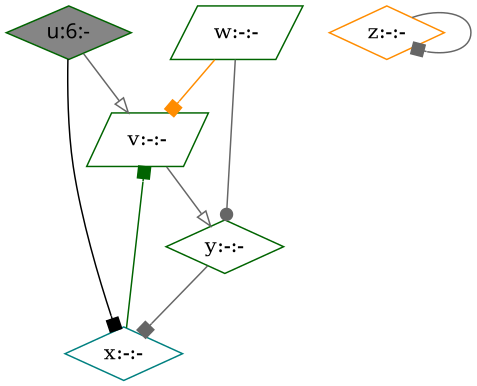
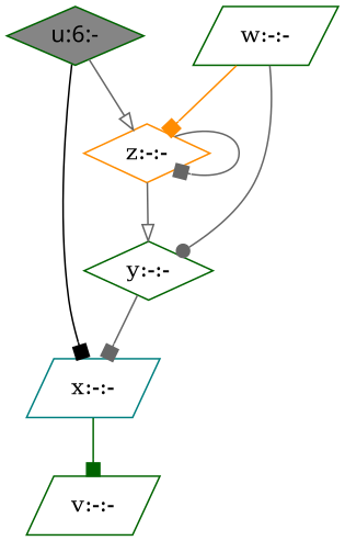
  digraph {
    node [color=darkgreen shape=diamond]
    edge [arrowhead=box color=gray40 penwidth=1]
    n1 [fillcolor=gray52 fontname="time-bold" label="u:6:-" style=filled]
    n2 [label="v:-:-" shape=parallelogram]
-   n3 [color=teal label="x:-:-"]
+   n3 [color=teal label="x:-:-" shape=parallelogram]
    n4 [label="y:-:-"]
    n5 [label="w:-:-" shape=parallelogram]
    n6 [color=darkorange label="z:-:-"]
-   n1 -> n2 [arrowhead=onormal]
+   n1 -> n6 [arrowhead=onormal]
    n1 -> n3 [color=black]
-   n2 -> n4 [arrowhead=onormal]
+   n6 -> n4 [arrowhead=onormal]
    n3 -> n2 [color=darkgreen]
    n4 -> n3
    n5 -> n4 [arrowhead=dot]
-   n5 -> n2 [color=darkorange]
+   n5 -> n6 [color=darkorange]
    n6 -> n6
  }
